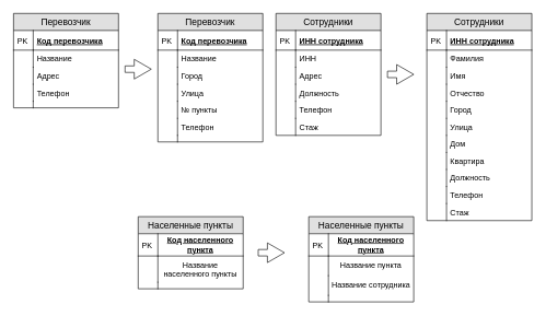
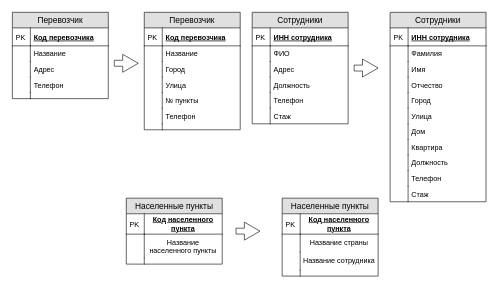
  <mxCell id="0" />
  <mxCell id="1" parent="0" />
  <mxCell id="2" value="Перевозчик" parent="1" style="swimlane;fontStyle=0;childLayout=stackLayout;horizontal=1;startSize=26;fillColor=#e0e0e0;horizontalStack=0;resizeParent=1;resizeParentMax=0;resizeLast=0;collapsible=1;marginBottom=0;swimlaneFillColor=#ffffff;align=center;fontSize=14;" vertex="1"><mxGeometry as="geometry" y="20" x="20" width="160" height="144" /></mxCell>
  <mxCell id="3" value="Код перевозчика" parent="2" style="shape=partialRectangle;top=0;left=0;right=0;bottom=1;align=left;verticalAlign=middle;fillColor=none;spacingLeft=34;spacingRight=4;overflow=hidden;rotatable=0;points=[[0,0.5],[1,0.5]];portConstraint=eastwest;dropTarget=0;fontStyle=5;fontSize=12;" vertex="1"><mxGeometry as="geometry" y="26" width="160" height="30" /></mxCell>
  <mxCell id="4" value="PK" parent="3" style="shape=partialRectangle;top=0;left=0;bottom=0;fillColor=none;align=left;verticalAlign=middle;spacingLeft=4;spacingRight=4;overflow=hidden;rotatable=0;points=[];portConstraint=eastwest;part=1;fontSize=12;" vertex="1" connectable="0"><mxGeometry as="geometry" width="30" height="30" /></mxCell>
  <mxCell id="5" value="Название" parent="2" style="shape=partialRectangle;top=0;left=0;right=0;bottom=0;align=left;verticalAlign=top;fillColor=none;spacingLeft=34;spacingRight=4;overflow=hidden;rotatable=0;points=[[0,0.5],[1,0.5]];portConstraint=eastwest;dropTarget=0;fontSize=12;" vertex="1"><mxGeometry as="geometry" y="56" width="160" height="26" /></mxCell>
  <mxCell id="6" value="" parent="5" style="shape=partialRectangle;top=0;left=0;bottom=0;fillColor=none;align=left;verticalAlign=top;spacingLeft=4;spacingRight=4;overflow=hidden;rotatable=0;points=[];portConstraint=eastwest;part=1;fontSize=12;" vertex="1" connectable="0"><mxGeometry as="geometry" width="30" height="26" /></mxCell>
  <mxCell id="7" value="Адрес" parent="2" style="shape=partialRectangle;top=0;left=0;right=0;bottom=0;align=left;verticalAlign=top;fillColor=none;spacingLeft=34;spacingRight=4;overflow=hidden;rotatable=0;points=[[0,0.5],[1,0.5]];portConstraint=eastwest;dropTarget=0;fontSize=12;" vertex="1"><mxGeometry as="geometry" y="82" width="160" height="26" /></mxCell>
  <mxCell id="8" value="" parent="7" style="shape=partialRectangle;top=0;left=0;bottom=0;fillColor=none;align=left;verticalAlign=top;spacingLeft=4;spacingRight=4;overflow=hidden;rotatable=0;points=[];portConstraint=eastwest;part=1;fontSize=12;" vertex="1" connectable="0"><mxGeometry as="geometry" width="30" height="26" /></mxCell>
  <mxCell id="9" value="Телефон" parent="2" style="shape=partialRectangle;top=0;left=0;right=0;bottom=0;align=left;verticalAlign=top;fillColor=none;spacingLeft=34;spacingRight=4;overflow=hidden;rotatable=0;points=[[0,0.5],[1,0.5]];portConstraint=eastwest;dropTarget=0;fontSize=12;" vertex="1"><mxGeometry as="geometry" y="108" width="160" height="26" /></mxCell>
  <mxCell id="10" value="" parent="9" style="shape=partialRectangle;top=0;left=0;bottom=0;fillColor=none;align=left;verticalAlign=top;spacingLeft=4;spacingRight=4;overflow=hidden;rotatable=0;points=[];portConstraint=eastwest;part=1;fontSize=12;" vertex="1" connectable="0"><mxGeometry as="geometry" width="30" height="26" /></mxCell>
  <mxCell id="11" value="" parent="2" style="shape=partialRectangle;top=0;left=0;right=0;bottom=0;align=left;verticalAlign=top;fillColor=none;spacingLeft=34;spacingRight=4;overflow=hidden;rotatable=0;points=[[0,0.5],[1,0.5]];portConstraint=eastwest;dropTarget=0;fontSize=12;" vertex="1"><mxGeometry as="geometry" y="134" width="160" height="10" /></mxCell>
  <mxCell id="12" value="" parent="11" style="shape=partialRectangle;top=0;left=0;bottom=0;fillColor=none;align=left;verticalAlign=top;spacingLeft=4;spacingRight=4;overflow=hidden;rotatable=0;points=[];portConstraint=eastwest;part=1;fontSize=12;" vertex="1" connectable="0"><mxGeometry as="geometry" width="30" height="10" /></mxCell>
  <mxCell id="13" value="Перевозчик" parent="1" style="swimlane;fontStyle=0;childLayout=stackLayout;horizontal=1;startSize=26;fillColor=#e0e0e0;horizontalStack=0;resizeParent=1;resizeParentMax=0;resizeLast=0;collapsible=1;marginBottom=0;swimlaneFillColor=#ffffff;align=center;fontSize=14;" vertex="1"><mxGeometry as="geometry" y="20" x="240" width="160" height="196" /></mxCell>
  <mxCell id="14" value="Код перевозчика" parent="13" style="shape=partialRectangle;top=0;left=0;right=0;bottom=1;align=left;verticalAlign=middle;fillColor=none;spacingLeft=34;spacingRight=4;overflow=hidden;rotatable=0;points=[[0,0.5],[1,0.5]];portConstraint=eastwest;dropTarget=0;fontStyle=5;fontSize=12;" vertex="1"><mxGeometry as="geometry" y="26" width="160" height="30" /></mxCell>
  <mxCell id="15" value="PK" parent="14" style="shape=partialRectangle;top=0;left=0;bottom=0;fillColor=none;align=left;verticalAlign=middle;spacingLeft=4;spacingRight=4;overflow=hidden;rotatable=0;points=[];portConstraint=eastwest;part=1;fontSize=12;" vertex="1" connectable="0"><mxGeometry as="geometry" width="30" height="30" /></mxCell>
  <mxCell id="16" value="Название" parent="13" style="shape=partialRectangle;top=0;left=0;right=0;bottom=0;align=left;verticalAlign=top;fillColor=none;spacingLeft=34;spacingRight=4;overflow=hidden;rotatable=0;points=[[0,0.5],[1,0.5]];portConstraint=eastwest;dropTarget=0;fontSize=12;" vertex="1"><mxGeometry as="geometry" y="56" width="160" height="26" /></mxCell>
  <mxCell id="17" value="" parent="16" style="shape=partialRectangle;top=0;left=0;bottom=0;fillColor=none;align=left;verticalAlign=top;spacingLeft=4;spacingRight=4;overflow=hidden;rotatable=0;points=[];portConstraint=eastwest;part=1;fontSize=12;" vertex="1" connectable="0"><mxGeometry as="geometry" width="30" height="26" /></mxCell>
  <mxCell id="18" value="Город" parent="13" style="shape=partialRectangle;top=0;left=0;right=0;bottom=0;align=left;verticalAlign=top;fillColor=none;spacingLeft=34;spacingRight=4;overflow=hidden;rotatable=0;points=[[0,0.5],[1,0.5]];portConstraint=eastwest;dropTarget=0;fontSize=12;" vertex="1"><mxGeometry as="geometry" y="82" width="160" height="26" /></mxCell>
  <mxCell id="19" value="" parent="18" style="shape=partialRectangle;top=0;left=0;bottom=0;fillColor=none;align=left;verticalAlign=top;spacingLeft=4;spacingRight=4;overflow=hidden;rotatable=0;points=[];portConstraint=eastwest;part=1;fontSize=12;" vertex="1" connectable="0"><mxGeometry as="geometry" width="30" height="26" /></mxCell>
  <mxCell id="20" value="Улица" parent="13" style="shape=partialRectangle;top=0;left=0;right=0;bottom=0;align=left;verticalAlign=top;fillColor=none;spacingLeft=34;spacingRight=4;overflow=hidden;rotatable=0;points=[[0,0.5],[1,0.5]];portConstraint=eastwest;dropTarget=0;fontSize=12;" vertex="1"><mxGeometry as="geometry" y="108" width="160" height="26" /></mxCell>
  <mxCell id="21" value="" parent="20" style="shape=partialRectangle;top=0;left=0;bottom=0;fillColor=none;align=left;verticalAlign=top;spacingLeft=4;spacingRight=4;overflow=hidden;rotatable=0;points=[];portConstraint=eastwest;part=1;fontSize=12;" vertex="1" connectable="0"><mxGeometry as="geometry" width="30" height="26" /></mxCell>
  <mxCell id="22" value="№ пункты" parent="13" style="shape=partialRectangle;top=0;left=0;right=0;bottom=0;align=left;verticalAlign=top;fillColor=none;spacingLeft=34;spacingRight=4;overflow=hidden;rotatable=0;points=[[0,0.5],[1,0.5]];portConstraint=eastwest;dropTarget=0;fontSize=12;" vertex="1"><mxGeometry as="geometry" y="134" width="160" height="26" /></mxCell>
  <mxCell id="23" value="" parent="22" style="shape=partialRectangle;top=0;left=0;bottom=0;fillColor=none;align=left;verticalAlign=top;spacingLeft=4;spacingRight=4;overflow=hidden;rotatable=0;points=[];portConstraint=eastwest;part=1;fontSize=12;" vertex="1" connectable="0"><mxGeometry as="geometry" width="30" height="26" /></mxCell>
  <mxCell id="24" value="Телефон" parent="13" style="shape=partialRectangle;top=0;left=0;right=0;bottom=0;align=left;verticalAlign=top;fillColor=none;spacingLeft=34;spacingRight=4;overflow=hidden;rotatable=0;points=[[0,0.5],[1,0.5]];portConstraint=eastwest;dropTarget=0;fontSize=12;" vertex="1"><mxGeometry as="geometry" y="160" width="160" height="26" /></mxCell>
  <mxCell id="25" value="" parent="24" style="shape=partialRectangle;top=0;left=0;bottom=0;fillColor=none;align=left;verticalAlign=top;spacingLeft=4;spacingRight=4;overflow=hidden;rotatable=0;points=[];portConstraint=eastwest;part=1;fontSize=12;" vertex="1" connectable="0"><mxGeometry as="geometry" width="30" height="26" /></mxCell>
  <mxCell id="26" value="" parent="13" style="shape=partialRectangle;top=0;left=0;right=0;bottom=0;align=left;verticalAlign=top;fillColor=none;spacingLeft=34;spacingRight=4;overflow=hidden;rotatable=0;points=[[0,0.5],[1,0.5]];portConstraint=eastwest;dropTarget=0;fontSize=12;" vertex="1"><mxGeometry as="geometry" y="186" width="160" height="10" /></mxCell>
  <mxCell id="27" value="" parent="26" style="shape=partialRectangle;top=0;left=0;bottom=0;fillColor=none;align=left;verticalAlign=top;spacingLeft=4;spacingRight=4;overflow=hidden;rotatable=0;points=[];portConstraint=eastwest;part=1;fontSize=12;" vertex="1" connectable="0"><mxGeometry as="geometry" width="30" height="10" /></mxCell>
  <mxCell id="28" value="Населенные пункты" parent="1" style="swimlane;fontStyle=0;childLayout=stackLayout;horizontal=1;startSize=26;fillColor=#e0e0e0;horizontalStack=0;resizeParent=1;resizeParentMax=0;resizeLast=0;collapsible=1;marginBottom=0;swimlaneFillColor=#ffffff;align=center;fontSize=14;" vertex="1"><mxGeometry as="geometry" y="330" x="210" width="160" height="110" /></mxCell>
  <mxCell id="29" value="Код населенного пункта" parent="28" style="shape=partialRectangle;top=0;left=0;right=0;bottom=1;align=center;verticalAlign=middle;fillColor=none;spacingLeft=34;spacingRight=4;overflow=hidden;rotatable=0;points=[[0,0.5],[1,0.5]];portConstraint=eastwest;dropTarget=0;fontStyle=5;fontSize=12;whiteSpace=wrap;" vertex="1"><mxGeometry as="geometry" y="26" width="160" height="34" /></mxCell>
  <mxCell id="30" value="PK" parent="29" style="shape=partialRectangle;top=0;left=0;bottom=0;fillColor=none;align=left;verticalAlign=middle;spacingLeft=4;spacingRight=4;overflow=hidden;rotatable=0;points=[];portConstraint=eastwest;part=1;fontSize=12;" vertex="1" connectable="0"><mxGeometry as="geometry" width="30" height="34" /></mxCell>
  <mxCell id="31" value="Название населенного пункты" parent="28" style="shape=partialRectangle;top=0;left=0;right=0;bottom=0;align=center;verticalAlign=top;fillColor=none;spacingLeft=34;spacingRight=4;overflow=hidden;rotatable=0;points=[[0,0.5],[1,0.5]];portConstraint=eastwest;dropTarget=0;fontSize=12;whiteSpace=wrap;" vertex="1"><mxGeometry as="geometry" y="60" width="160" height="40" /></mxCell>
  <mxCell id="32" value="" parent="31" style="shape=partialRectangle;top=0;left=0;bottom=0;fillColor=none;align=left;verticalAlign=top;spacingLeft=4;spacingRight=4;overflow=hidden;rotatable=0;points=[];portConstraint=eastwest;part=1;fontSize=12;" vertex="1" connectable="0"><mxGeometry as="geometry" width="30" height="40" /></mxCell>
  <mxCell id="33" value="" parent="28" style="shape=partialRectangle;top=0;left=0;right=0;bottom=0;align=left;verticalAlign=top;fillColor=none;spacingLeft=34;spacingRight=4;overflow=hidden;rotatable=0;points=[[0,0.5],[1,0.5]];portConstraint=eastwest;dropTarget=0;fontSize=12;" vertex="1"><mxGeometry as="geometry" y="100" width="160" height="10" /></mxCell>
  <mxCell id="34" value="" parent="33" style="shape=partialRectangle;top=0;left=0;bottom=0;fillColor=none;align=left;verticalAlign=top;spacingLeft=4;spacingRight=4;overflow=hidden;rotatable=0;points=[];portConstraint=eastwest;part=1;fontSize=12;" vertex="1" connectable="0"><mxGeometry as="geometry" width="30" height="10" /></mxCell>
  <mxCell id="35" value="Населенные пункты" parent="1" style="swimlane;fontStyle=0;childLayout=stackLayout;horizontal=1;startSize=26;fillColor=#e0e0e0;horizontalStack=0;resizeParent=1;resizeParentMax=0;resizeLast=0;collapsible=1;marginBottom=0;swimlaneFillColor=#ffffff;align=center;fontSize=14;" vertex="1"><mxGeometry as="geometry" y="330" x="470" width="160" height="130" /></mxCell>
  <mxCell id="36" value="Код населенного пункта" parent="35" style="shape=partialRectangle;top=0;left=0;right=0;bottom=1;align=center;verticalAlign=middle;fillColor=none;spacingLeft=34;spacingRight=4;overflow=hidden;rotatable=0;points=[[0,0.5],[1,0.5]];portConstraint=eastwest;dropTarget=0;fontStyle=5;fontSize=12;whiteSpace=wrap;" vertex="1"><mxGeometry as="geometry" y="26" width="160" height="34" /></mxCell>
  <mxCell id="37" value="PK" parent="36" style="shape=partialRectangle;top=0;left=0;bottom=0;fillColor=none;align=left;verticalAlign=middle;spacingLeft=4;spacingRight=4;overflow=hidden;rotatable=0;points=[];portConstraint=eastwest;part=1;fontSize=12;" vertex="1" connectable="0"><mxGeometry as="geometry" width="30" height="34" /></mxCell>
- <mxCell id="38" value="Название пункта" parent="35" style="shape=partialRectangle;top=0;left=0;right=0;bottom=0;align=center;verticalAlign=top;fillColor=none;spacingLeft=34;spacingRight=4;overflow=hidden;rotatable=0;points=[[0,0.5],[1,0.5]];portConstraint=eastwest;dropTarget=0;fontSize=12;whiteSpace=wrap;" vertex="1"><mxGeometry as="geometry" y="60" width="160" height="30" /></mxCell>
+ <mxCell id="38" value="Название страны" parent="35" style="shape=partialRectangle;top=0;left=0;right=0;bottom=0;align=center;verticalAlign=top;fillColor=none;spacingLeft=34;spacingRight=4;overflow=hidden;rotatable=0;points=[[0,0.5],[1,0.5]];portConstraint=eastwest;dropTarget=0;fontSize=12;whiteSpace=wrap;" vertex="1"><mxGeometry as="geometry" y="60" width="160" height="30" /></mxCell>
  <mxCell id="39" value="" parent="38" style="shape=partialRectangle;top=0;left=0;bottom=0;fillColor=none;align=left;verticalAlign=top;spacingLeft=4;spacingRight=4;overflow=hidden;rotatable=0;points=[];portConstraint=eastwest;part=1;fontSize=12;" vertex="1" connectable="0"><mxGeometry as="geometry" width="30" height="30" /></mxCell>
  <mxCell id="40" value="Название сотрудника" parent="35" style="shape=partialRectangle;top=0;left=0;right=0;bottom=0;align=center;verticalAlign=top;fillColor=none;spacingLeft=34;spacingRight=4;overflow=hidden;rotatable=0;points=[[0,0.5],[1,0.5]];portConstraint=eastwest;dropTarget=0;fontSize=12;whiteSpace=wrap;" vertex="1"><mxGeometry as="geometry" y="90" width="160" height="30" /></mxCell>
  <mxCell id="41" value="" parent="40" style="shape=partialRectangle;top=0;left=0;bottom=0;fillColor=none;align=left;verticalAlign=top;spacingLeft=4;spacingRight=4;overflow=hidden;rotatable=0;points=[];portConstraint=eastwest;part=1;fontSize=12;" vertex="1" connectable="0"><mxGeometry as="geometry" width="30" height="30" /></mxCell>
  <mxCell id="42" value="" parent="35" style="shape=partialRectangle;top=0;left=0;right=0;bottom=0;align=left;verticalAlign=top;fillColor=none;spacingLeft=34;spacingRight=4;overflow=hidden;rotatable=0;points=[[0,0.5],[1,0.5]];portConstraint=eastwest;dropTarget=0;fontSize=12;" vertex="1"><mxGeometry as="geometry" y="120" width="160" height="10" /></mxCell>
  <mxCell id="43" value="" parent="42" style="shape=partialRectangle;top=0;left=0;bottom=0;fillColor=none;align=left;verticalAlign=top;spacingLeft=4;spacingRight=4;overflow=hidden;rotatable=0;points=[];portConstraint=eastwest;part=1;fontSize=12;" vertex="1" connectable="0"><mxGeometry as="geometry" width="30" height="10" /></mxCell>
  <mxCell id="44" value="Сотрудники" parent="1" style="swimlane;fontStyle=0;childLayout=stackLayout;horizontal=1;startSize=26;fillColor=#e0e0e0;horizontalStack=0;resizeParent=1;resizeParentMax=0;resizeLast=0;collapsible=1;marginBottom=0;swimlaneFillColor=#ffffff;align=center;fontSize=14;" vertex="1"><mxGeometry as="geometry" y="20" x="420" width="160" height="186" /></mxCell>
  <mxCell id="45" value="ИНН сотрудника" parent="44" style="shape=partialRectangle;top=0;left=0;right=0;bottom=1;align=left;verticalAlign=middle;fillColor=none;spacingLeft=34;spacingRight=4;overflow=hidden;rotatable=0;points=[[0,0.5],[1,0.5]];portConstraint=eastwest;dropTarget=0;fontStyle=5;fontSize=12;" vertex="1"><mxGeometry as="geometry" y="26" width="160" height="30" /></mxCell>
  <mxCell id="46" value="PK" parent="45" style="shape=partialRectangle;top=0;left=0;bottom=0;fillColor=none;align=left;verticalAlign=middle;spacingLeft=4;spacingRight=4;overflow=hidden;rotatable=0;points=[];portConstraint=eastwest;part=1;fontSize=12;" vertex="1" connectable="0"><mxGeometry as="geometry" width="30" height="30" /></mxCell>
- <mxCell id="47" value="ИНН" parent="44" style="shape=partialRectangle;top=0;left=0;right=0;bottom=0;align=left;verticalAlign=top;fillColor=none;spacingLeft=34;spacingRight=4;overflow=hidden;rotatable=0;points=[[0,0.5],[1,0.5]];portConstraint=eastwest;dropTarget=0;fontSize=12;" vertex="1"><mxGeometry as="geometry" y="56" width="160" height="26" /></mxCell>
+ <mxCell id="47" value="ФИО" parent="44" style="shape=partialRectangle;top=0;left=0;right=0;bottom=0;align=left;verticalAlign=top;fillColor=none;spacingLeft=34;spacingRight=4;overflow=hidden;rotatable=0;points=[[0,0.5],[1,0.5]];portConstraint=eastwest;dropTarget=0;fontSize=12;" vertex="1"><mxGeometry as="geometry" y="56" width="160" height="26" /></mxCell>
  <mxCell id="48" value="" parent="47" style="shape=partialRectangle;top=0;left=0;bottom=0;fillColor=none;align=left;verticalAlign=top;spacingLeft=4;spacingRight=4;overflow=hidden;rotatable=0;points=[];portConstraint=eastwest;part=1;fontSize=12;" vertex="1" connectable="0"><mxGeometry as="geometry" width="30" height="26" /></mxCell>
  <mxCell id="49" value="Адрес" parent="44" style="shape=partialRectangle;top=0;left=0;right=0;bottom=0;align=left;verticalAlign=top;fillColor=none;spacingLeft=34;spacingRight=4;overflow=hidden;rotatable=0;points=[[0,0.5],[1,0.5]];portConstraint=eastwest;dropTarget=0;fontSize=12;" vertex="1"><mxGeometry as="geometry" y="82" width="160" height="26" /></mxCell>
  <mxCell id="50" value="" parent="49" style="shape=partialRectangle;top=0;left=0;bottom=0;fillColor=none;align=left;verticalAlign=top;spacingLeft=4;spacingRight=4;overflow=hidden;rotatable=0;points=[];portConstraint=eastwest;part=1;fontSize=12;" vertex="1" connectable="0"><mxGeometry as="geometry" width="30" height="26" /></mxCell>
  <mxCell id="51" value="Должность" parent="44" style="shape=partialRectangle;top=0;left=0;right=0;bottom=0;align=left;verticalAlign=top;fillColor=none;spacingLeft=34;spacingRight=4;overflow=hidden;rotatable=0;points=[[0,0.5],[1,0.5]];portConstraint=eastwest;dropTarget=0;fontSize=12;" vertex="1"><mxGeometry as="geometry" y="108" width="160" height="26" /></mxCell>
  <mxCell id="52" value="" parent="51" style="shape=partialRectangle;top=0;left=0;bottom=0;fillColor=none;align=left;verticalAlign=top;spacingLeft=4;spacingRight=4;overflow=hidden;rotatable=0;points=[];portConstraint=eastwest;part=1;fontSize=12;" vertex="1" connectable="0"><mxGeometry as="geometry" width="30" height="26" /></mxCell>
  <mxCell id="53" value="Телефон" parent="44" style="shape=partialRectangle;top=0;left=0;right=0;bottom=0;align=left;verticalAlign=top;fillColor=none;spacingLeft=34;spacingRight=4;overflow=hidden;rotatable=0;points=[[0,0.5],[1,0.5]];portConstraint=eastwest;dropTarget=0;fontSize=12;" vertex="1"><mxGeometry as="geometry" y="134" width="160" height="26" /></mxCell>
  <mxCell id="54" value="" parent="53" style="shape=partialRectangle;top=0;left=0;bottom=0;fillColor=none;align=left;verticalAlign=top;spacingLeft=4;spacingRight=4;overflow=hidden;rotatable=0;points=[];portConstraint=eastwest;part=1;fontSize=12;" vertex="1" connectable="0"><mxGeometry as="geometry" width="30" height="26" /></mxCell>
  <mxCell id="55" value="Стаж" parent="44" style="shape=partialRectangle;top=0;left=0;right=0;bottom=0;align=left;verticalAlign=top;fillColor=none;spacingLeft=34;spacingRight=4;overflow=hidden;rotatable=0;points=[[0,0.5],[1,0.5]];portConstraint=eastwest;dropTarget=0;fontSize=12;" vertex="1"><mxGeometry as="geometry" y="160" width="160" height="26" /></mxCell>
  <mxCell id="56" value="" parent="55" style="shape=partialRectangle;top=0;left=0;bottom=0;fillColor=none;align=left;verticalAlign=top;spacingLeft=4;spacingRight=4;overflow=hidden;rotatable=0;points=[];portConstraint=eastwest;part=1;fontSize=12;" vertex="1" connectable="0"><mxGeometry as="geometry" width="30" height="26" /></mxCell>
  <mxCell id="57" value="Сотрудники" parent="1" style="swimlane;fontStyle=0;childLayout=stackLayout;horizontal=1;startSize=26;fillColor=#e0e0e0;horizontalStack=0;resizeParent=1;resizeParentMax=0;resizeLast=0;collapsible=1;marginBottom=0;swimlaneFillColor=#ffffff;align=center;fontSize=14;" vertex="1"><mxGeometry as="geometry" y="20" x="650" width="160" height="316" /></mxCell>
  <mxCell id="58" value="ИНН сотрудника" parent="57" style="shape=partialRectangle;top=0;left=0;right=0;bottom=1;align=left;verticalAlign=middle;fillColor=none;spacingLeft=34;spacingRight=4;overflow=hidden;rotatable=0;points=[[0,0.5],[1,0.5]];portConstraint=eastwest;dropTarget=0;fontStyle=5;fontSize=12;" vertex="1"><mxGeometry as="geometry" y="26" width="160" height="30" /></mxCell>
  <mxCell id="59" value="PK" parent="58" style="shape=partialRectangle;top=0;left=0;bottom=0;fillColor=none;align=left;verticalAlign=middle;spacingLeft=4;spacingRight=4;overflow=hidden;rotatable=0;points=[];portConstraint=eastwest;part=1;fontSize=12;" vertex="1" connectable="0"><mxGeometry as="geometry" width="30" height="30" /></mxCell>
  <mxCell id="60" value="Фамилия" parent="57" style="shape=partialRectangle;top=0;left=0;right=0;bottom=0;align=left;verticalAlign=top;fillColor=none;spacingLeft=34;spacingRight=4;overflow=hidden;rotatable=0;points=[[0,0.5],[1,0.5]];portConstraint=eastwest;dropTarget=0;fontSize=12;" vertex="1"><mxGeometry as="geometry" y="56" width="160" height="26" /></mxCell>
  <mxCell id="61" value="" parent="60" style="shape=partialRectangle;top=0;left=0;bottom=0;fillColor=none;align=left;verticalAlign=top;spacingLeft=4;spacingRight=4;overflow=hidden;rotatable=0;points=[];portConstraint=eastwest;part=1;fontSize=12;" vertex="1" connectable="0"><mxGeometry as="geometry" width="30" height="26" /></mxCell>
  <mxCell id="62" value="Имя" parent="57" style="shape=partialRectangle;top=0;left=0;right=0;bottom=0;align=left;verticalAlign=top;fillColor=none;spacingLeft=34;spacingRight=4;overflow=hidden;rotatable=0;points=[[0,0.5],[1,0.5]];portConstraint=eastwest;dropTarget=0;fontSize=12;" vertex="1"><mxGeometry as="geometry" y="82" width="160" height="26" /></mxCell>
  <mxCell id="63" value="" parent="62" style="shape=partialRectangle;top=0;left=0;bottom=0;fillColor=none;align=left;verticalAlign=top;spacingLeft=4;spacingRight=4;overflow=hidden;rotatable=0;points=[];portConstraint=eastwest;part=1;fontSize=12;" vertex="1" connectable="0"><mxGeometry as="geometry" width="30" height="26" /></mxCell>
  <mxCell id="64" value="Отчество" parent="57" style="shape=partialRectangle;top=0;left=0;right=0;bottom=0;align=left;verticalAlign=top;fillColor=none;spacingLeft=34;spacingRight=4;overflow=hidden;rotatable=0;points=[[0,0.5],[1,0.5]];portConstraint=eastwest;dropTarget=0;fontSize=12;" vertex="1"><mxGeometry as="geometry" y="108" width="160" height="26" /></mxCell>
  <mxCell id="65" value="" parent="64" style="shape=partialRectangle;top=0;left=0;bottom=0;fillColor=none;align=left;verticalAlign=top;spacingLeft=4;spacingRight=4;overflow=hidden;rotatable=0;points=[];portConstraint=eastwest;part=1;fontSize=12;" vertex="1" connectable="0"><mxGeometry as="geometry" width="30" height="26" /></mxCell>
  <mxCell id="66" value="Город" parent="57" style="shape=partialRectangle;top=0;left=0;right=0;bottom=0;align=left;verticalAlign=top;fillColor=none;spacingLeft=34;spacingRight=4;overflow=hidden;rotatable=0;points=[[0,0.5],[1,0.5]];portConstraint=eastwest;dropTarget=0;fontSize=12;" vertex="1"><mxGeometry as="geometry" y="134" width="160" height="26" /></mxCell>
  <mxCell id="67" value="" parent="66" style="shape=partialRectangle;top=0;left=0;bottom=0;fillColor=none;align=left;verticalAlign=top;spacingLeft=4;spacingRight=4;overflow=hidden;rotatable=0;points=[];portConstraint=eastwest;part=1;fontSize=12;" vertex="1" connectable="0"><mxGeometry as="geometry" width="30" height="26" /></mxCell>
  <mxCell id="68" value="Улица" parent="57" style="shape=partialRectangle;top=0;left=0;right=0;bottom=0;align=left;verticalAlign=top;fillColor=none;spacingLeft=34;spacingRight=4;overflow=hidden;rotatable=0;points=[[0,0.5],[1,0.5]];portConstraint=eastwest;dropTarget=0;fontSize=12;" vertex="1"><mxGeometry as="geometry" y="160" width="160" height="26" /></mxCell>
  <mxCell id="69" value="" parent="68" style="shape=partialRectangle;top=0;left=0;bottom=0;fillColor=none;align=left;verticalAlign=top;spacingLeft=4;spacingRight=4;overflow=hidden;rotatable=0;points=[];portConstraint=eastwest;part=1;fontSize=12;" vertex="1" connectable="0"><mxGeometry as="geometry" width="30" height="26" /></mxCell>
  <mxCell id="70" value="Дом" parent="57" style="shape=partialRectangle;top=0;left=0;right=0;bottom=0;align=left;verticalAlign=top;fillColor=none;spacingLeft=34;spacingRight=4;overflow=hidden;rotatable=0;points=[[0,0.5],[1,0.5]];portConstraint=eastwest;dropTarget=0;fontSize=12;" vertex="1"><mxGeometry as="geometry" y="186" width="160" height="26" /></mxCell>
  <mxCell id="71" value="" parent="70" style="shape=partialRectangle;top=0;left=0;bottom=0;fillColor=none;align=left;verticalAlign=top;spacingLeft=4;spacingRight=4;overflow=hidden;rotatable=0;points=[];portConstraint=eastwest;part=1;fontSize=12;" vertex="1" connectable="0"><mxGeometry as="geometry" width="30" height="26" /></mxCell>
  <mxCell id="72" value="Квартира" parent="57" style="shape=partialRectangle;top=0;left=0;right=0;bottom=0;align=left;verticalAlign=top;fillColor=none;spacingLeft=34;spacingRight=4;overflow=hidden;rotatable=0;points=[[0,0.5],[1,0.5]];portConstraint=eastwest;dropTarget=0;fontSize=12;" vertex="1"><mxGeometry as="geometry" y="212" width="160" height="26" /></mxCell>
  <mxCell id="73" value="" parent="72" style="shape=partialRectangle;top=0;left=0;bottom=0;fillColor=none;align=left;verticalAlign=top;spacingLeft=4;spacingRight=4;overflow=hidden;rotatable=0;points=[];portConstraint=eastwest;part=1;fontSize=12;" vertex="1" connectable="0"><mxGeometry as="geometry" width="30" height="26" /></mxCell>
  <mxCell id="74" value="Должность" parent="57" style="shape=partialRectangle;top=0;left=0;right=0;bottom=0;align=left;verticalAlign=top;fillColor=none;spacingLeft=34;spacingRight=4;overflow=hidden;rotatable=0;points=[[0,0.5],[1,0.5]];portConstraint=eastwest;dropTarget=0;fontSize=12;" vertex="1"><mxGeometry as="geometry" y="238" width="160" height="26" /></mxCell>
  <mxCell id="75" value="" parent="74" style="shape=partialRectangle;top=0;left=0;bottom=0;fillColor=none;align=left;verticalAlign=top;spacingLeft=4;spacingRight=4;overflow=hidden;rotatable=0;points=[];portConstraint=eastwest;part=1;fontSize=12;" vertex="1" connectable="0"><mxGeometry as="geometry" width="30" height="26" /></mxCell>
  <mxCell id="76" value="Телефон" parent="57" style="shape=partialRectangle;top=0;left=0;right=0;bottom=0;align=left;verticalAlign=top;fillColor=none;spacingLeft=34;spacingRight=4;overflow=hidden;rotatable=0;points=[[0,0.5],[1,0.5]];portConstraint=eastwest;dropTarget=0;fontSize=12;" vertex="1"><mxGeometry as="geometry" y="264" width="160" height="26" /></mxCell>
  <mxCell id="77" value="" parent="76" style="shape=partialRectangle;top=0;left=0;bottom=0;fillColor=none;align=left;verticalAlign=top;spacingLeft=4;spacingRight=4;overflow=hidden;rotatable=0;points=[];portConstraint=eastwest;part=1;fontSize=12;" vertex="1" connectable="0"><mxGeometry as="geometry" width="30" height="26" /></mxCell>
  <mxCell id="78" value="Стаж" parent="57" style="shape=partialRectangle;top=0;left=0;right=0;bottom=0;align=left;verticalAlign=top;fillColor=none;spacingLeft=34;spacingRight=4;overflow=hidden;rotatable=0;points=[[0,0.5],[1,0.5]];portConstraint=eastwest;dropTarget=0;fontSize=12;" vertex="1"><mxGeometry as="geometry" y="290" width="160" height="26" /></mxCell>
  <mxCell id="79" value="" parent="78" style="shape=partialRectangle;top=0;left=0;bottom=0;fillColor=none;align=left;verticalAlign=top;spacingLeft=4;spacingRight=4;overflow=hidden;rotatable=0;points=[];portConstraint=eastwest;part=1;fontSize=12;" vertex="1" connectable="0"><mxGeometry as="geometry" width="30" height="26" /></mxCell>
  <mxCell id="80" value="" parent="1" style="html=1;shadow=0;dashed=0;align=center;verticalAlign=middle;shape=mxgraph.arrows2.arrow;dy=0.67;dx=26;notch=0;" vertex="1"><mxGeometry as="geometry" y="90" x="190" width="40" height="30" /></mxCell>
  <mxCell id="81" value="" parent="1" style="html=1;shadow=0;dashed=0;align=center;verticalAlign=middle;shape=mxgraph.arrows2.arrow;dy=0.67;dx=26;notch=0;" vertex="1"><mxGeometry as="geometry" y="98" x="590" width="40" height="30" /></mxCell>
  <mxCell id="82" value="" parent="1" style="html=1;shadow=0;dashed=0;align=center;verticalAlign=middle;shape=mxgraph.arrows2.arrow;dy=0.67;dx=26;notch=0;" vertex="1"><mxGeometry as="geometry" y="370" x="393" width="40" height="30" /></mxCell>
